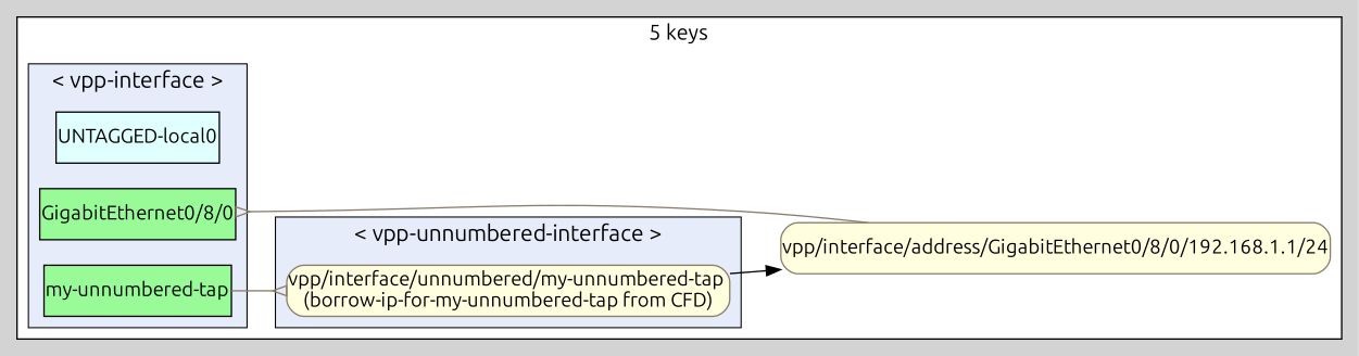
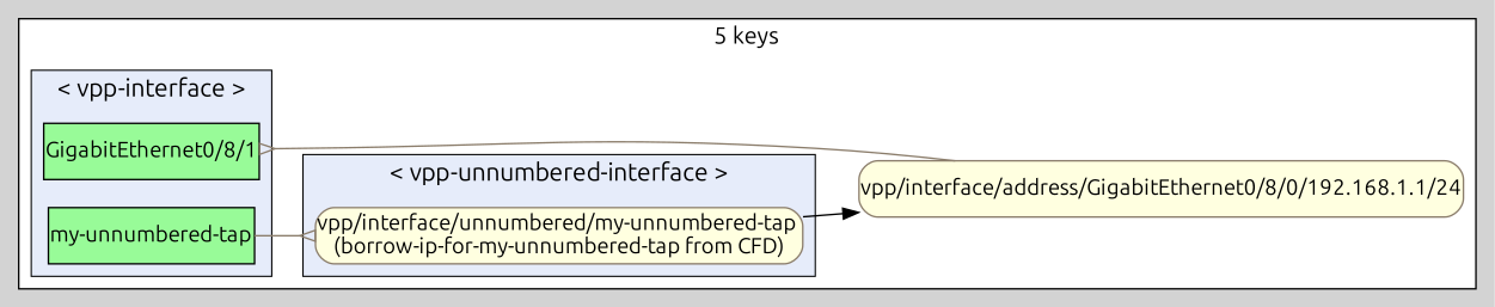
  digraph {
    bgcolor=lightgray
    fontname=Ubuntu
    fontsize=12
    labeljust=c
    labelloc=b
    nodesep="<no value>"
    ordering=out
    penwidth=1
    rankdir=LR
    ranksep=.5
    style=solid
    node [fillcolor=PaleGreen fontname=Ubuntu margin=0.01 penwidth=1.0 shape=box style=filled]
    edge [arrowhead=invempty color=bisque4 minlen=1]
-   n1 [fillcolor=LightCyan label="UNTAGGED-local0"]
    n2 [label="my-unnumbered-tap"]
-   n3 [label="GigabitEthernet0/8/0"]
+   n3 [label="GigabitEthernet0/8/1"]
    n4 [color=bisque4 fillcolor=LightYellow label="vpp/interface/unnumbered/my-unnumbered-tap \n(borrow-ip-for-my-unnumbered-tap from CFD)" style="rounded,filled"]
    "vpp/interface/address/GigabitEthernet0/8/0/192.168.1.1/24" [color=bisque4 fillcolor=LightYellow style="rounded,filled"]
    subgraph cluster_1 {
      bgcolor=white
      fontsize=15
      label="5 keys"
      labelloc=t
      "vpp/interface/address/GigabitEthernet0/8/0/192.168.1.1/24"
      subgraph cluster_2 {
        bgcolor=white
        fillcolor="#e6ecfa"
        fontsize=16
        label="< vpp-interface >"
        labelloc=t
        penwidth=0.8
        style=filled
-       n1
        n2
        n3
      }
      subgraph cluster_3 {
        bgcolor=white
        fillcolor="#e6ecfa"
        fontsize=16
        label="< vpp-unnumbered-interface >"
        labelloc=t
        penwidth=0.8
        style=filled
        n4
      }
    }
    n2 -> n4
    n4 -> "vpp/interface/address/GigabitEthernet0/8/0/192.168.1.1/24" [arrowhead="" color=""]
    "vpp/interface/address/GigabitEthernet0/8/0/192.168.1.1/24" -> n3
  }
